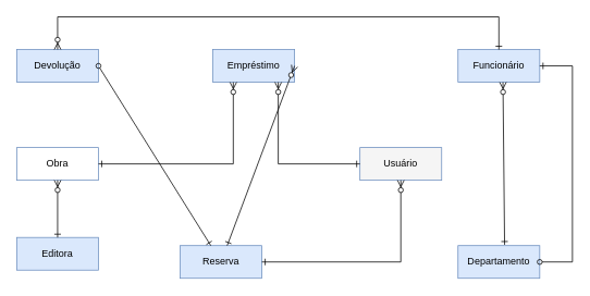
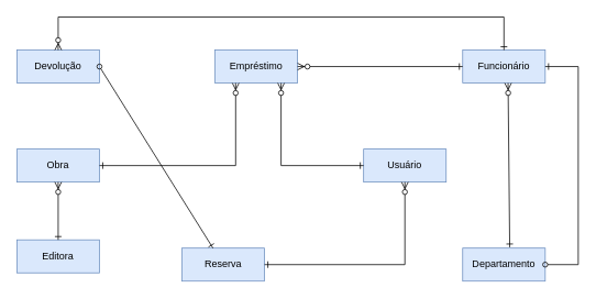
  <mxCell id="0" />
  <mxCell id="1" parent="0" />
- <mxCell id="2" value="Obra" style="whiteSpace=wrap;html=1;align=center;fillColor=#ffffff;strokeColor=#6c8ebf;" vertex="1" parent="1"><mxGeometry x="20" y="180" width="100" height="40" as="geometry" /></mxCell>
+ <mxCell id="2" value="Obra" style="whiteSpace=wrap;html=1;align=center;fillColor=#dae8fc;strokeColor=#6c8ebf;" vertex="1" parent="1"><mxGeometry x="20" y="180" width="100" height="40" as="geometry" /></mxCell>
  <mxCell id="3" value="Devolução" style="whiteSpace=wrap;html=1;align=center;fillColor=#dae8fc;strokeColor=#6c8ebf;" vertex="1" parent="1"><mxGeometry x="20" y="60" width="100" height="40" as="geometry" /></mxCell>
  <mxCell id="4" value="Editora" style="whiteSpace=wrap;html=1;align=center;fillColor=#dae8fc;strokeColor=#6c8ebf;" vertex="1" parent="1"><mxGeometry x="20" y="290" width="100" height="40" as="geometry" /></mxCell>
  <mxCell id="5" value="Empréstimo" style="whiteSpace=wrap;html=1;align=center;fillColor=#dae8fc;strokeColor=#6c8ebf;" vertex="1" parent="1"><mxGeometry x="260" y="60" width="100" height="40" as="geometry" /></mxCell>
  <mxCell id="6" value="Funcionário" style="whiteSpace=wrap;html=1;align=center;fillColor=#dae8fc;strokeColor=#6c8ebf;" vertex="1" parent="1"><mxGeometry x="560" y="60" width="100" height="40" as="geometry" /></mxCell>
- <mxCell id="7" value="Usuário" style="whiteSpace=wrap;html=1;align=center;fillColor=#f5f5f5;strokeColor=#6c8ebf;" vertex="1" parent="1"><mxGeometry x="440" y="180" width="100" height="40" as="geometry" /></mxCell>
+ <mxCell id="7" value="Usuário" style="whiteSpace=wrap;html=1;align=center;fillColor=#dae8fc;strokeColor=#6c8ebf;" vertex="1" parent="1"><mxGeometry x="440" y="180" width="100" height="40" as="geometry" /></mxCell>
  <mxCell id="8" value="Reserva" style="whiteSpace=wrap;html=1;align=center;fillColor=#dae8fc;strokeColor=#6c8ebf;" vertex="1" parent="1"><mxGeometry x="220" y="300" width="100" height="40" as="geometry" /></mxCell>
  <mxCell id="9" value="Departamento" style="whiteSpace=wrap;html=1;align=center;fillColor=#dae8fc;strokeColor=#6c8ebf;" vertex="1" parent="1"><mxGeometry x="560" y="300" width="100" height="40" as="geometry" /></mxCell>
  <mxCell id="10" value="" style="endArrow=ERone;html=1;rounded=0;endFill=0;startArrow=oval;startFill=0;exitX=1;exitY=0.5;exitDx=0;exitDy=0;" edge="1" parent="1" source="3" target="8"><mxGeometry relative="1" as="geometry"><mxPoint x="270" y="250" as="sourcePoint" /><mxPoint x="430" y="250" as="targetPoint" /></mxGeometry></mxCell>
- <mxCell id="11" value="" style="endArrow=ERone;html=1;rounded=0;endFill=0;startArrow=ERzeroToMany;startFill=1;exitX=1;exitY=0.5;exitDx=0;exitDy=0;" edge="1" parent="1" source="5" target="8"><mxGeometry relative="1" as="geometry"><mxPoint x="300" y="140" as="sourcePoint" /><mxPoint x="460" y="140" as="targetPoint" /></mxGeometry></mxCell>
+ <mxCell id="11" value="" style="endArrow=ERone;html=1;rounded=0;endFill=0;startArrow=ERzeroToMany;startFill=1;entryX=0;entryY=0.5;entryDx=0;entryDy=0;exitX=1;exitY=0.5;exitDx=0;exitDy=0;" edge="1" parent="1" source="5" target="6"><mxGeometry relative="1" as="geometry"><mxPoint x="300" y="140" as="sourcePoint" /><mxPoint x="460" y="140" as="targetPoint" /></mxGeometry></mxCell>
  <mxCell id="12" value="" style="endArrow=ERone;html=1;rounded=0;endFill=0;startArrow=ERzeroToMany;startFill=1;entryX=0.5;entryY=0;entryDx=0;entryDy=0;exitX=0.5;exitY=0;exitDx=0;exitDy=0;" edge="1" parent="1" source="3" target="6"><mxGeometry relative="1" as="geometry"><mxPoint x="170" y="199.5" as="sourcePoint" /><mxPoint x="330" y="199.5" as="targetPoint" /><Array as="points"><mxPoint x="70" y="20" /><mxPoint x="610" y="20" /></Array></mxGeometry></mxCell>
  <mxCell id="13" value="" style="endArrow=ERzeroToMany;html=1;rounded=0;endFill=1;startArrow=ERone;startFill=0;exitX=0.57;exitY=-0.025;exitDx=0;exitDy=0;exitPerimeter=0;" edge="1" parent="1" source="9"><mxGeometry relative="1" as="geometry"><mxPoint x="270" y="150" as="sourcePoint" /><mxPoint x="615" y="100" as="targetPoint" /></mxGeometry></mxCell>
  <mxCell id="14" value="" style="endArrow=ERone;html=1;rounded=0;endFill=0;startArrow=oval;startFill=0;entryX=1;entryY=0.5;entryDx=0;entryDy=0;exitX=1;exitY=0.5;exitDx=0;exitDy=0;" edge="1" parent="1" source="9" target="6"><mxGeometry relative="1" as="geometry"><mxPoint x="270" y="150" as="sourcePoint" /><mxPoint x="530" y="120" as="targetPoint" /><Array as="points"><mxPoint x="700" y="320" /><mxPoint x="700" y="80" /></Array></mxGeometry></mxCell>
  <mxCell id="15" value="" style="endArrow=ERzeroToMany;html=1;rounded=0;endFill=1;startArrow=ERone;startFill=0;exitX=0;exitY=0.5;exitDx=0;exitDy=0;" edge="1" parent="1" source="7"><mxGeometry relative="1" as="geometry"><mxPoint x="410" y="200" as="sourcePoint" /><mxPoint x="340" y="100" as="targetPoint" /><Array as="points"><mxPoint x="340" y="200" /></Array></mxGeometry></mxCell>
  <mxCell id="16" value="" style="endArrow=ERzeroToMany;html=1;rounded=0;endFill=1;startArrow=ERone;startFill=0;entryX=0.25;entryY=1;entryDx=0;entryDy=0;exitX=1;exitY=0.5;exitDx=0;exitDy=0;" edge="1" parent="1" source="2" target="5"><mxGeometry relative="1" as="geometry"><mxPoint x="110" y="140" as="sourcePoint" /><mxPoint x="270" y="140" as="targetPoint" /><Array as="points"><mxPoint x="285" y="200" /></Array></mxGeometry></mxCell>
  <mxCell id="17" value="" style="endArrow=ERzeroToMany;html=1;rounded=0;endFill=1;startArrow=ERone;startFill=0;exitX=0.5;exitY=0;exitDx=0;exitDy=0;" edge="1" parent="1" source="4"><mxGeometry relative="1" as="geometry"><mxPoint x="80" y="140" as="sourcePoint" /><mxPoint x="70" y="220" as="targetPoint" /></mxGeometry></mxCell>
  <mxCell id="18" value="" style="endArrow=ERzeroToMany;html=1;rounded=0;endFill=1;startArrow=ERone;startFill=0;entryX=0.5;entryY=1;entryDx=0;entryDy=0;exitX=1;exitY=0.5;exitDx=0;exitDy=0;" edge="1" parent="1" source="8" target="7"><mxGeometry relative="1" as="geometry"><mxPoint x="210" y="240" as="sourcePoint" /><mxPoint x="370" y="240" as="targetPoint" /><Array as="points"><mxPoint x="490" y="320" /></Array></mxGeometry></mxCell>
